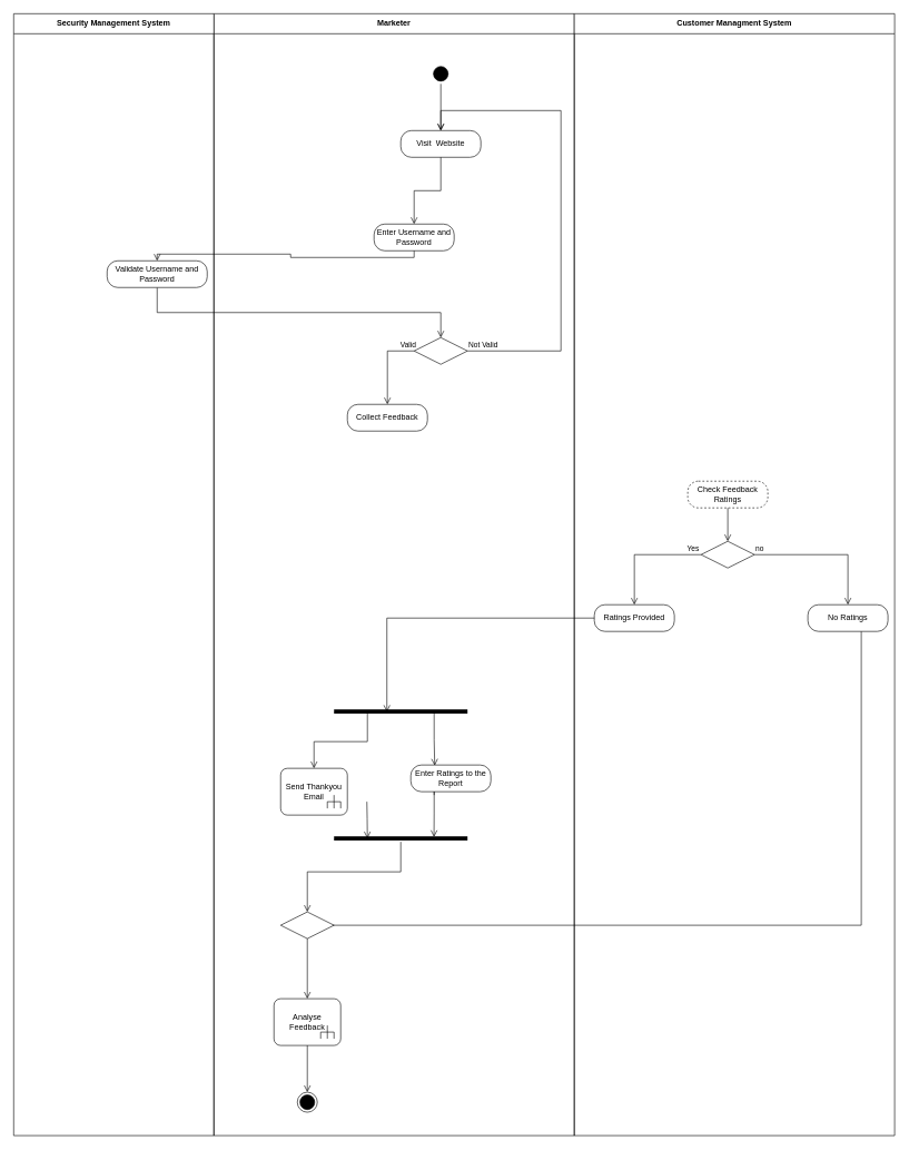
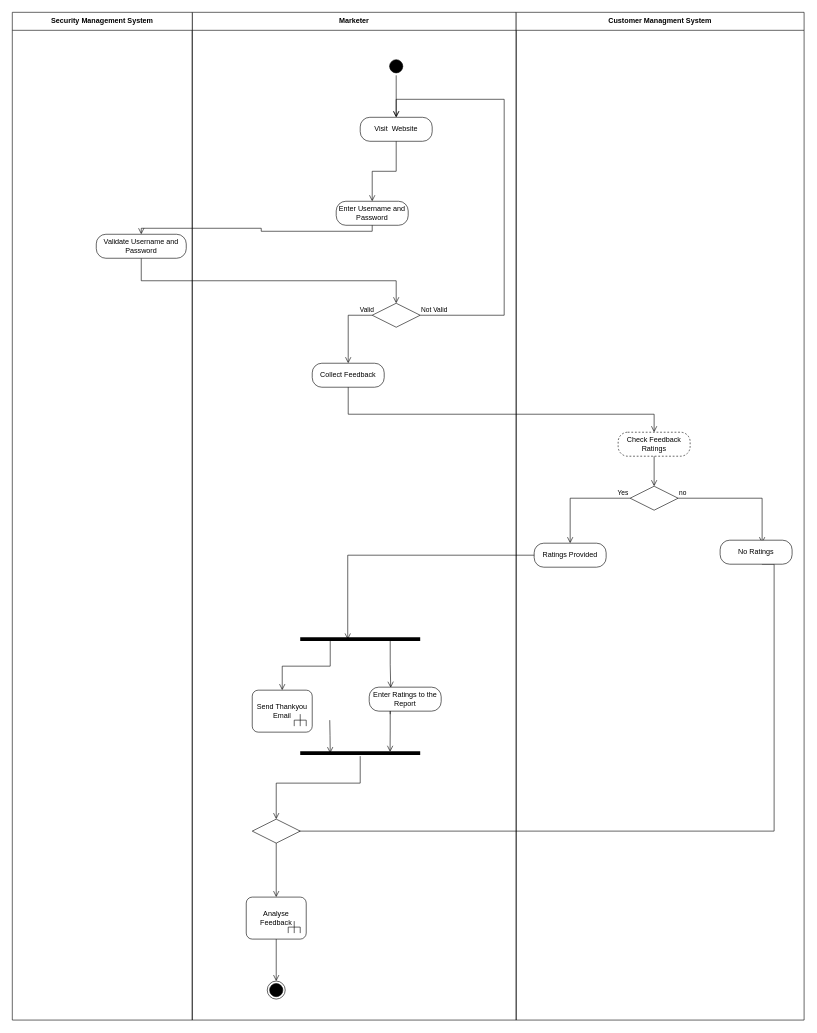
  <mxCell id="0" />
  <mxCell id="1" parent="0" />
  <mxCell id="2" value="Visit&amp;nbsp; Website" style="rounded=1;whiteSpace=wrap;html=1;arcSize=40;labelBackgroundColor=none;" vertex="1" parent="1"><mxGeometry x="600" y="195" width="120" height="40" as="geometry" /></mxCell>
  <mxCell id="3" value="" style="edgeStyle=orthogonalEdgeStyle;html=1;verticalAlign=bottom;endArrow=open;endSize=8;rounded=0;exitX=0.5;exitY=1;exitDx=0;exitDy=0;labelBackgroundColor=none;fontColor=default;" edge="1" parent="1" source="2" target="4"><mxGeometry relative="1" as="geometry"><mxPoint x="590" y="215" as="targetPoint" /><Array as="points" /></mxGeometry></mxCell>
  <mxCell id="4" value="Enter Username and Password" style="rounded=1;whiteSpace=wrap;html=1;arcSize=40;labelBackgroundColor=none;" vertex="1" parent="1"><mxGeometry x="560" y="335" width="120" height="40" as="geometry" /></mxCell>
  <mxCell id="5" value="" style="ellipse;html=1;shape=startState;labelBackgroundColor=none;strokeColor=#000000;fillColor=#000000;" vertex="1" parent="1"><mxGeometry x="645" y="95" width="30" height="30" as="geometry" /></mxCell>
  <mxCell id="6" value="" style="edgeStyle=orthogonalEdgeStyle;html=1;verticalAlign=bottom;endArrow=open;endSize=8;rounded=0;entryX=0.5;entryY=0;entryDx=0;entryDy=0;labelBackgroundColor=none;fontColor=default;" edge="1" parent="1" source="5" target="2"><mxGeometry relative="1" as="geometry"><mxPoint x="675" y="305" as="targetPoint" /></mxGeometry></mxCell>
  <mxCell id="7" value="" style="edgeStyle=orthogonalEdgeStyle;html=1;verticalAlign=bottom;endArrow=open;endSize=8;rounded=0;exitX=0.5;exitY=1;exitDx=0;exitDy=0;entryX=0.5;entryY=0;entryDx=0;entryDy=0;labelBackgroundColor=none;fontColor=default;" edge="1" parent="1" source="41" target="9"><mxGeometry relative="1" as="geometry"><mxPoint x="870" y="225" as="targetPoint" /><mxPoint x="820" y="465" as="sourcePoint" /></mxGeometry></mxCell>
  <mxCell id="8" value="" style="edgeStyle=orthogonalEdgeStyle;html=1;verticalAlign=bottom;endArrow=open;endSize=8;rounded=0;exitX=0.5;exitY=1;exitDx=0;exitDy=0;labelBackgroundColor=none;fontColor=default;" edge="1" parent="1" source="4" target="41"><mxGeometry relative="1" as="geometry"><mxPoint x="930" y="155" as="targetPoint" /><mxPoint x="880" y="535" as="sourcePoint" /></mxGeometry></mxCell>
  <mxCell id="9" value="" style="rhombus;whiteSpace=wrap;html=1;labelBackgroundColor=none;" vertex="1" parent="1"><mxGeometry x="620" y="505" width="80" height="40" as="geometry" /></mxCell>
  <mxCell id="10" value="Not Valid" style="edgeStyle=orthogonalEdgeStyle;html=1;align=left;verticalAlign=bottom;endArrow=open;endSize=8;rounded=0;labelBackgroundColor=none;fontColor=default;" edge="1" parent="1" source="9" target="2"><mxGeometry x="-1" relative="1" as="geometry"><mxPoint x="810" y="525" as="targetPoint" /><Array as="points"><mxPoint x="840" y="525" /><mxPoint x="840" y="165" /><mxPoint x="660" y="165" /></Array></mxGeometry></mxCell>
  <mxCell id="11" value="" style="edgeStyle=orthogonalEdgeStyle;html=1;verticalAlign=bottom;endArrow=open;endSize=8;rounded=0;exitX=0;exitY=0.5;exitDx=0;exitDy=0;entryX=0.5;entryY=0;entryDx=0;entryDy=0;labelBackgroundColor=none;fontColor=default;" edge="1" parent="1" source="9" target="13"><mxGeometry relative="1" as="geometry"><mxPoint x="670" y="405" as="targetPoint" /><mxPoint x="670" y="345" as="sourcePoint" /><Array as="points"><mxPoint x="580" y="525" /><mxPoint x="580" y="595" /></Array></mxGeometry></mxCell>
  <mxCell id="12" value="Valid" style="edgeLabel;html=1;align=center;verticalAlign=middle;resizable=0;points=[];labelBackgroundColor=none;" vertex="1" connectable="0" parent="11"><mxGeometry x="-0.75" relative="1" as="geometry"><mxPoint x="5" y="-10" as="offset" /></mxGeometry></mxCell>
  <mxCell id="13" value="Collect Feedback" style="rounded=1;whiteSpace=wrap;html=1;arcSize=40;labelBackgroundColor=none;" vertex="1" parent="1"><mxGeometry x="520" y="605" width="120" height="40" as="geometry" /></mxCell>
+ <mxCell id="14" value="" style="edgeStyle=orthogonalEdgeStyle;html=1;verticalAlign=bottom;endArrow=open;endSize=8;rounded=0;exitX=0.5;exitY=1;exitDx=0;exitDy=0;entryX=0.5;entryY=0;entryDx=0;entryDy=0;labelBackgroundColor=none;fontColor=default;" edge="1" parent="1" source="13" target="32"><mxGeometry relative="1" as="geometry"><mxPoint x="590" y="615" as="targetPoint" /><mxPoint x="630" y="535" as="sourcePoint" /><Array as="points"><mxPoint x="580" y="690" /><mxPoint x="1090" y="690" /></Array></mxGeometry></mxCell>
  <mxCell id="15" value="" style="edgeStyle=orthogonalEdgeStyle;html=1;verticalAlign=bottom;endArrow=open;endSize=8;rounded=0;entryX=1;entryY=0.5;entryDx=0;entryDy=0;exitX=0.583;exitY=0.875;exitDx=0;exitDy=0;exitPerimeter=0;" edge="1" parent="1" source="38"><mxGeometry relative="1" as="geometry"><mxPoint x="430" y="1385" as="targetPoint" /><Array as="points"><mxPoint x="1290" y="940" /><mxPoint x="1290" y="1385" /></Array><mxPoint x="1290" y="1060" as="sourcePoint" /></mxGeometry></mxCell>
  <mxCell id="16" value="" style="edgeStyle=orthogonalEdgeStyle;html=1;verticalAlign=bottom;endArrow=open;endSize=8;rounded=0;" edge="1" parent="1" source="30"><mxGeometry relative="1" as="geometry"><mxPoint x="460" y="1365" as="targetPoint" /><Array as="points"><mxPoint x="600" y="1305" /><mxPoint x="460" y="1305" /></Array></mxGeometry></mxCell>
  <mxCell id="17" value="" style="rhombus;whiteSpace=wrap;html=1;" vertex="1" parent="1"><mxGeometry x="420" y="1365" width="80" height="40" as="geometry" /></mxCell>
  <mxCell id="18" value="" style="edgeStyle=orthogonalEdgeStyle;html=1;align=left;verticalAlign=top;endArrow=open;endSize=8;rounded=0;entryX=0.5;entryY=0;entryDx=0;entryDy=0;entryPerimeter=0;" edge="1" parent="1" source="17" target="19"><mxGeometry x="-1" relative="1" as="geometry"><mxPoint x="460" y="1495" as="targetPoint" /></mxGeometry></mxCell>
  <mxCell id="19" value="Analyse Feedback" style="html=1;shape=mxgraph.sysml.callBehAct;whiteSpace=wrap;align=center;" vertex="1" parent="1"><mxGeometry x="410" y="1495" width="100" height="70" as="geometry" /></mxCell>
  <mxCell id="20" value="" style="ellipse;html=1;shape=endState;fillColor=#000000;strokeColor=#000000;" vertex="1" parent="1"><mxGeometry x="445" y="1635" width="30" height="30" as="geometry" /></mxCell>
  <mxCell id="21" value="" style="edgeStyle=orthogonalEdgeStyle;html=1;align=left;verticalAlign=top;endArrow=open;endSize=8;rounded=0;entryX=0.5;entryY=0;entryDx=0;entryDy=0;exitX=0.5;exitY=1;exitDx=0;exitDy=0;exitPerimeter=0;" edge="1" parent="1" source="19" target="20"><mxGeometry x="-1" relative="1" as="geometry"><mxPoint x="470" y="1665" as="targetPoint" /><mxPoint x="470" y="1575" as="sourcePoint" /></mxGeometry></mxCell>
  <mxCell id="22" value="Marketer" style="swimlane;whiteSpace=wrap;html=1;startSize=30;" vertex="1" parent="1"><mxGeometry x="320" y="20" width="540" height="1680" as="geometry" /></mxCell>
  <mxCell id="23" value="" style="shape=line;html=1;strokeWidth=6;strokeColor=#000000;fillColor=#000000;" vertex="1" parent="22"><mxGeometry x="180" y="1040" width="200" height="10" as="geometry" /></mxCell>
  <mxCell id="24" value="" style="edgeStyle=orthogonalEdgeStyle;html=1;verticalAlign=bottom;endArrow=open;endSize=8;rounded=0;entryX=0.5;entryY=0;entryDx=0;entryDy=0;entryPerimeter=0;exitX=0.25;exitY=0.5;exitDx=0;exitDy=0;exitPerimeter=0;" edge="1" parent="22" source="23" target="26"><mxGeometry relative="1" as="geometry"><mxPoint x="230" y="1103" as="targetPoint" /><mxPoint x="230" y="1060" as="sourcePoint" /></mxGeometry></mxCell>
  <mxCell id="25" value="" style="edgeStyle=orthogonalEdgeStyle;html=1;verticalAlign=bottom;endArrow=open;endSize=8;rounded=0;entryX=0.299;entryY=0.023;entryDx=0;entryDy=0;entryPerimeter=0;exitX=0.75;exitY=0.5;exitDx=0;exitDy=0;exitPerimeter=0;" edge="1" parent="22" source="23" target="27"><mxGeometry relative="1" as="geometry"><mxPoint x="350" y="1125" as="targetPoint" /><mxPoint x="350" y="1060" as="sourcePoint" /></mxGeometry></mxCell>
  <mxCell id="26" value="Send Thankyou Email" style="html=1;shape=mxgraph.sysml.callBehAct;whiteSpace=wrap;align=center;" vertex="1" parent="22"><mxGeometry x="100" y="1130" width="100" height="70" as="geometry" /></mxCell>
  <mxCell id="27" value="Enter Ratings to the Report" style="rounded=1;whiteSpace=wrap;html=1;arcSize=40;" vertex="1" parent="22"><mxGeometry x="295" y="1125" width="120" height="40" as="geometry" /></mxCell>
  <mxCell id="28" value="" style="edgeStyle=orthogonalEdgeStyle;html=1;verticalAlign=bottom;endArrow=open;endSize=8;rounded=0;exitX=0.75;exitY=0.5;exitDx=0;exitDy=0;exitPerimeter=0;entryX=0.25;entryY=0.5;entryDx=0;entryDy=0;entryPerimeter=0;" edge="1" parent="22" target="30"><mxGeometry relative="1" as="geometry"><mxPoint x="230" y="1230" as="targetPoint" /><mxPoint x="229.24" y="1180" as="sourcePoint" /></mxGeometry></mxCell>
  <mxCell id="29" value="" style="edgeStyle=orthogonalEdgeStyle;html=1;verticalAlign=bottom;endArrow=open;endSize=8;rounded=0;entryX=0.749;entryY=0.284;entryDx=0;entryDy=0;entryPerimeter=0;" edge="1" parent="22" target="30"><mxGeometry relative="1" as="geometry"><mxPoint x="355" y="1220" as="targetPoint" /><mxPoint x="330" y="1170" as="sourcePoint" /><Array as="points"><mxPoint x="330" y="1165" /><mxPoint x="330" y="1198" /><mxPoint x="330" y="1198" /></Array></mxGeometry></mxCell>
  <mxCell id="30" value="" style="shape=line;html=1;strokeWidth=6;strokeColor=#000000;" vertex="1" parent="22"><mxGeometry x="180" y="1230" width="200" height="10" as="geometry" /></mxCell>
  <mxCell id="31" value="Customer Managment System" style="swimlane;whiteSpace=wrap;html=1;startSize=30;" vertex="1" parent="1"><mxGeometry x="860" y="20" width="480" height="1680" as="geometry" /></mxCell>
  <mxCell id="32" value="Check Feedback Ratings" style="rounded=1;whiteSpace=wrap;html=1;arcSize=40;labelBackgroundColor=none;dashed=1;" vertex="1" parent="31"><mxGeometry x="170" y="700" width="120" height="40" as="geometry" /></mxCell>
  <mxCell id="33" value="" style="rhombus;whiteSpace=wrap;html=1;labelBackgroundColor=none;" vertex="1" parent="31"><mxGeometry x="190" y="790" width="80" height="40" as="geometry" /></mxCell>
  <mxCell id="34" value="" style="edgeStyle=orthogonalEdgeStyle;html=1;align=left;verticalAlign=top;endArrow=open;endSize=8;rounded=0;labelBackgroundColor=none;fontColor=default;entryX=0.5;entryY=0;entryDx=0;entryDy=0;" edge="1" parent="31" source="33" target="37"><mxGeometry x="0.419" y="20" relative="1" as="geometry"><mxPoint x="90" y="885" as="targetPoint" /><Array as="points"><mxPoint x="90" y="810" /></Array><mxPoint as="offset" /></mxGeometry></mxCell>
  <mxCell id="35" value="Yes" style="edgeLabel;html=1;align=center;verticalAlign=middle;resizable=0;points=[];labelBackgroundColor=none;" vertex="1" connectable="0" parent="34"><mxGeometry x="-0.856" y="1" relative="1" as="geometry"><mxPoint y="-11" as="offset" /></mxGeometry></mxCell>
  <mxCell id="36" value="no" style="edgeStyle=orthogonalEdgeStyle;html=1;align=left;verticalAlign=bottom;endArrow=open;endSize=8;rounded=0;labelBackgroundColor=none;fontColor=default;" edge="1" parent="31" source="33"><mxGeometry x="-1" relative="1" as="geometry"><mxPoint x="410" y="885" as="targetPoint" /><Array as="points"><mxPoint x="410" y="810" /><mxPoint x="410" y="885" /></Array></mxGeometry></mxCell>
  <mxCell id="37" value="Ratings Provided" style="rounded=1;whiteSpace=wrap;html=1;arcSize=40;" vertex="1" parent="31"><mxGeometry x="30" y="885" width="120" height="40" as="geometry" /></mxCell>
- <mxCell id="38" value="No Ratings" style="rounded=1;whiteSpace=wrap;html=1;arcSize=40;" vertex="1" parent="31"><mxGeometry x="350" y="885" width="120" height="40" as="geometry" /></mxCell>
+ <mxCell id="38" value="No Ratings" style="rounded=1;whiteSpace=wrap;html=1;arcSize=40;" vertex="1" parent="31"><mxGeometry x="340" y="880" width="120" height="40" as="geometry" /></mxCell>
  <mxCell id="39" value="" style="edgeStyle=orthogonalEdgeStyle;html=1;verticalAlign=bottom;endArrow=open;endSize=8;rounded=0;exitX=0.5;exitY=1;exitDx=0;exitDy=0;entryX=0.5;entryY=0;entryDx=0;entryDy=0;labelBackgroundColor=none;fontColor=default;" edge="1" parent="31" source="32" target="33"><mxGeometry relative="1" as="geometry"><mxPoint x="-280" y="785" as="targetPoint" /><mxPoint x="-115" y="745" as="sourcePoint" /></mxGeometry></mxCell>
  <mxCell id="40" value="Security Management System" style="swimlane;whiteSpace=wrap;html=1;startSize=30;" vertex="1" parent="1"><mxGeometry x="20" y="20" width="300" height="1680" as="geometry" /></mxCell>
  <mxCell id="41" value="Validate Username and Password" style="rounded=1;whiteSpace=wrap;html=1;arcSize=40;labelBackgroundColor=none;" vertex="1" parent="40"><mxGeometry x="140" y="370" width="150" height="40" as="geometry" /></mxCell>
  <mxCell id="42" value="" style="edgeStyle=orthogonalEdgeStyle;html=1;verticalAlign=bottom;endArrow=open;endSize=8;rounded=0;entryX=0.396;entryY=0.553;entryDx=0;entryDy=0;entryPerimeter=0;" edge="1" parent="1" source="37" target="23"><mxGeometry relative="1" as="geometry"><mxPoint x="950" y="988.07" as="targetPoint" /></mxGeometry></mxCell>
